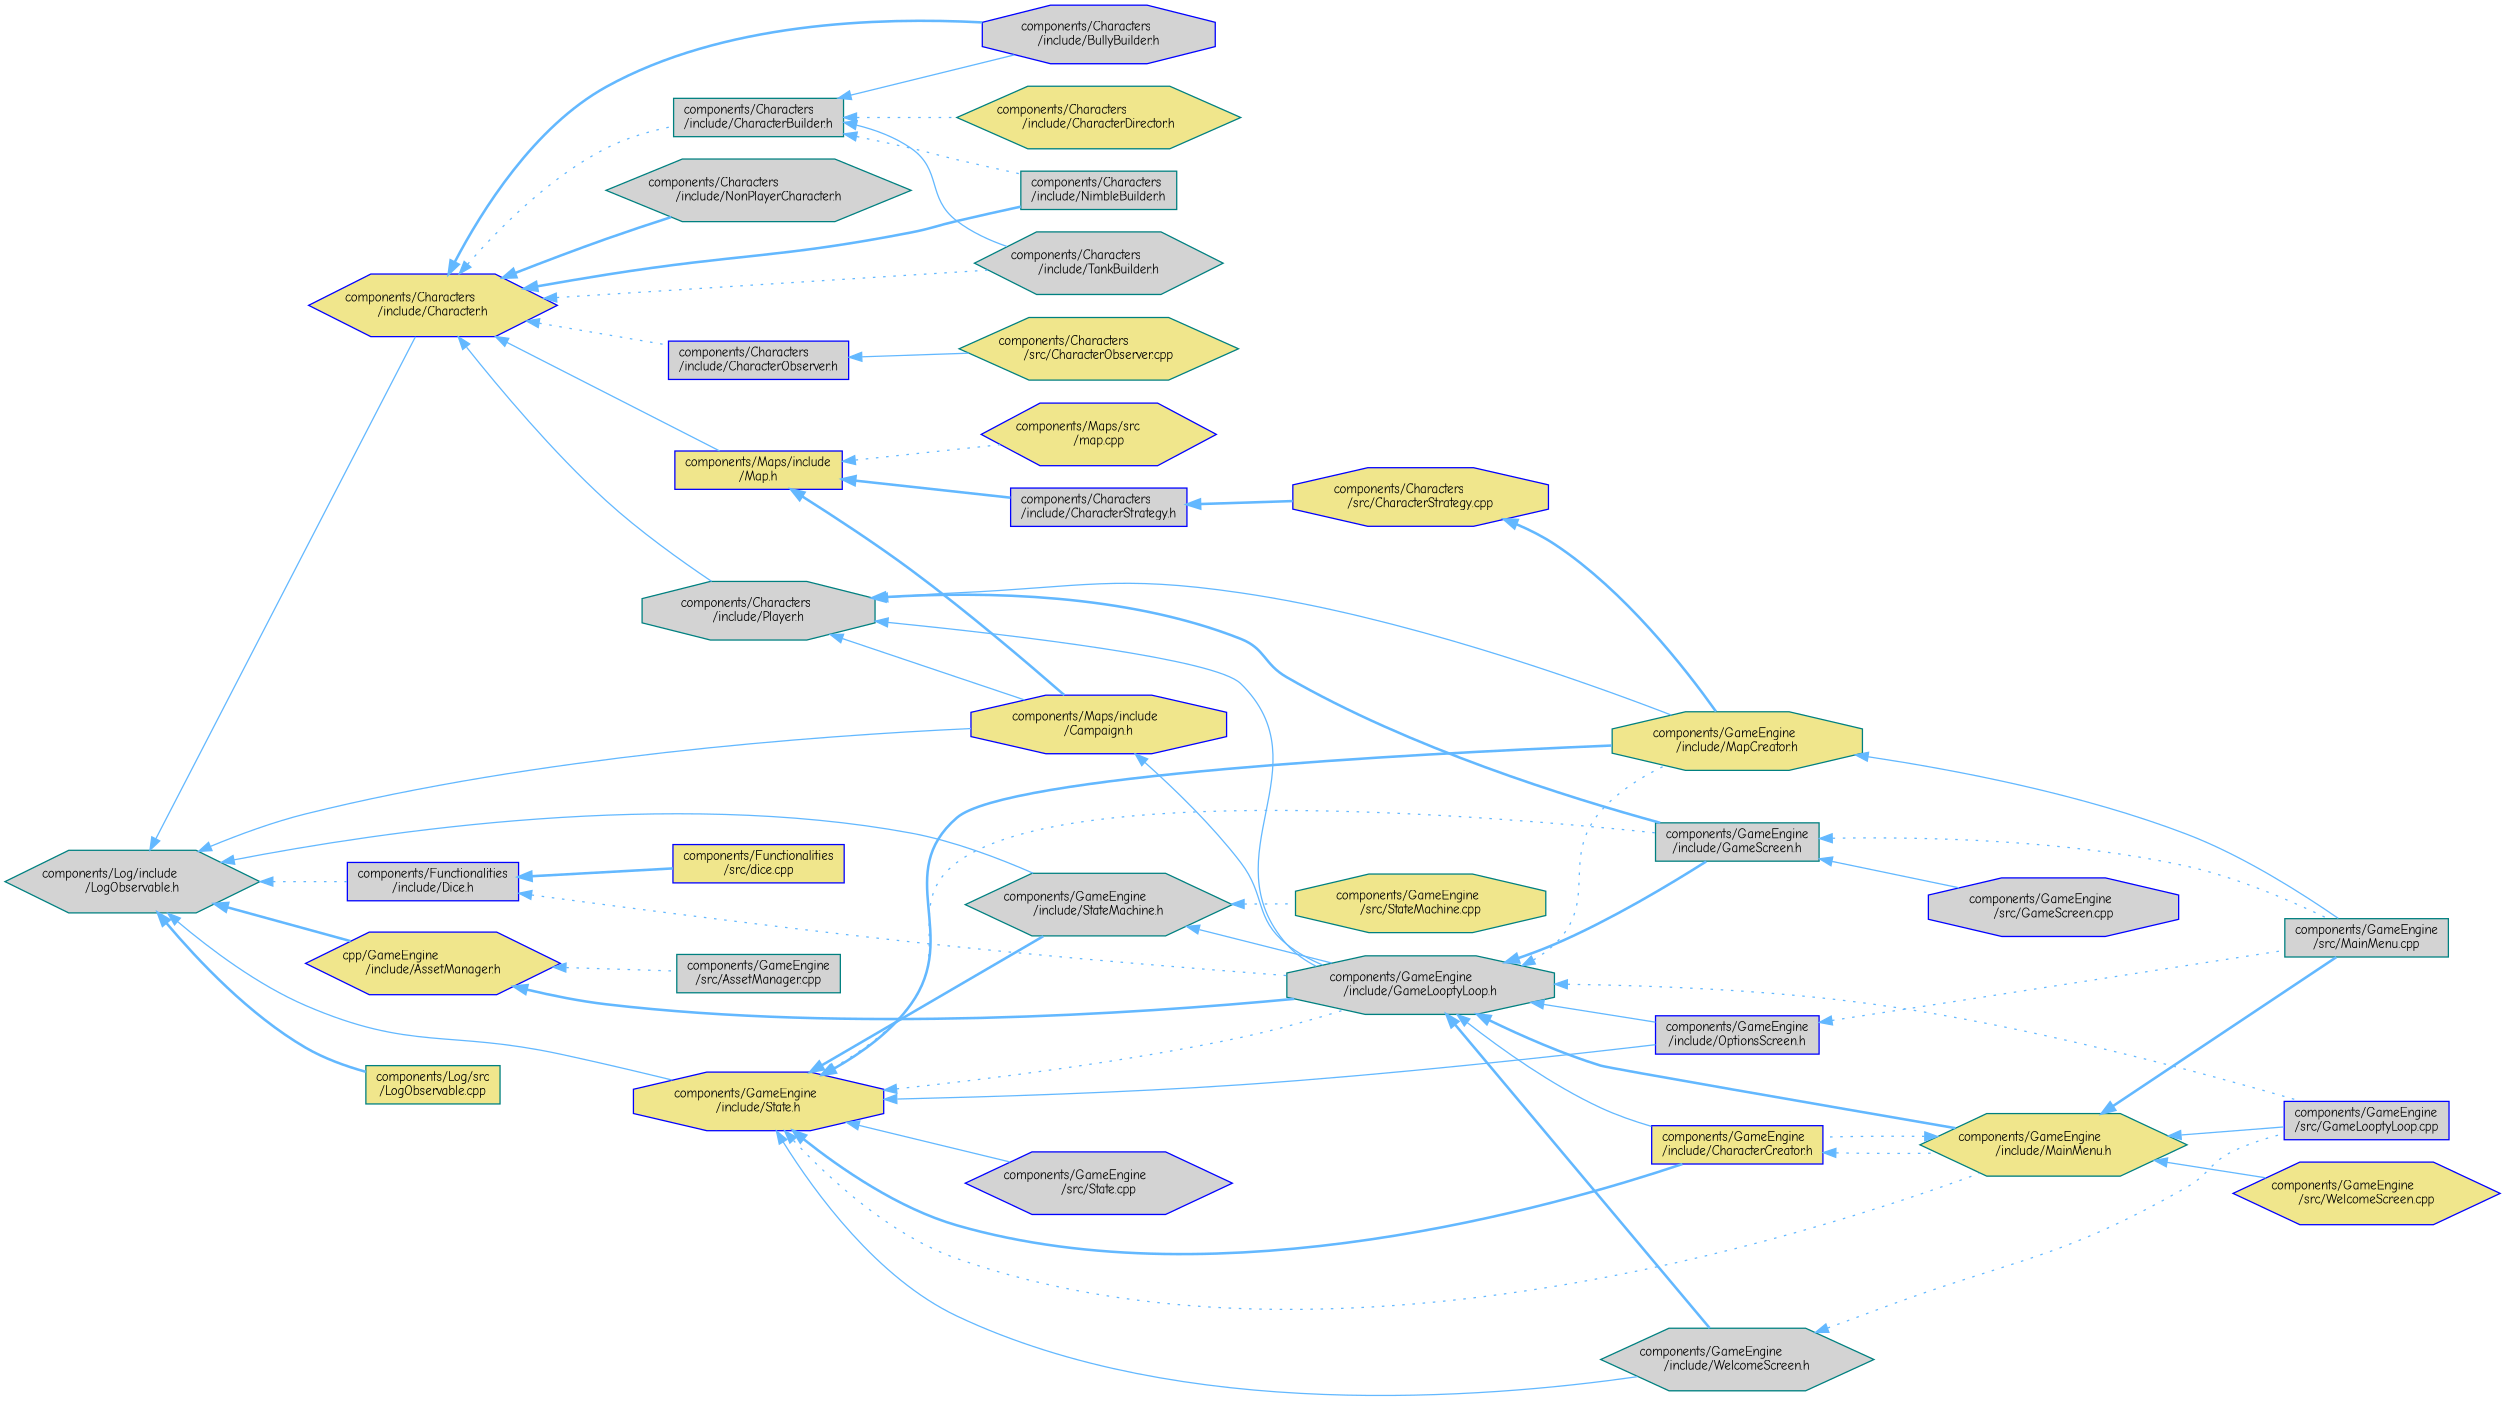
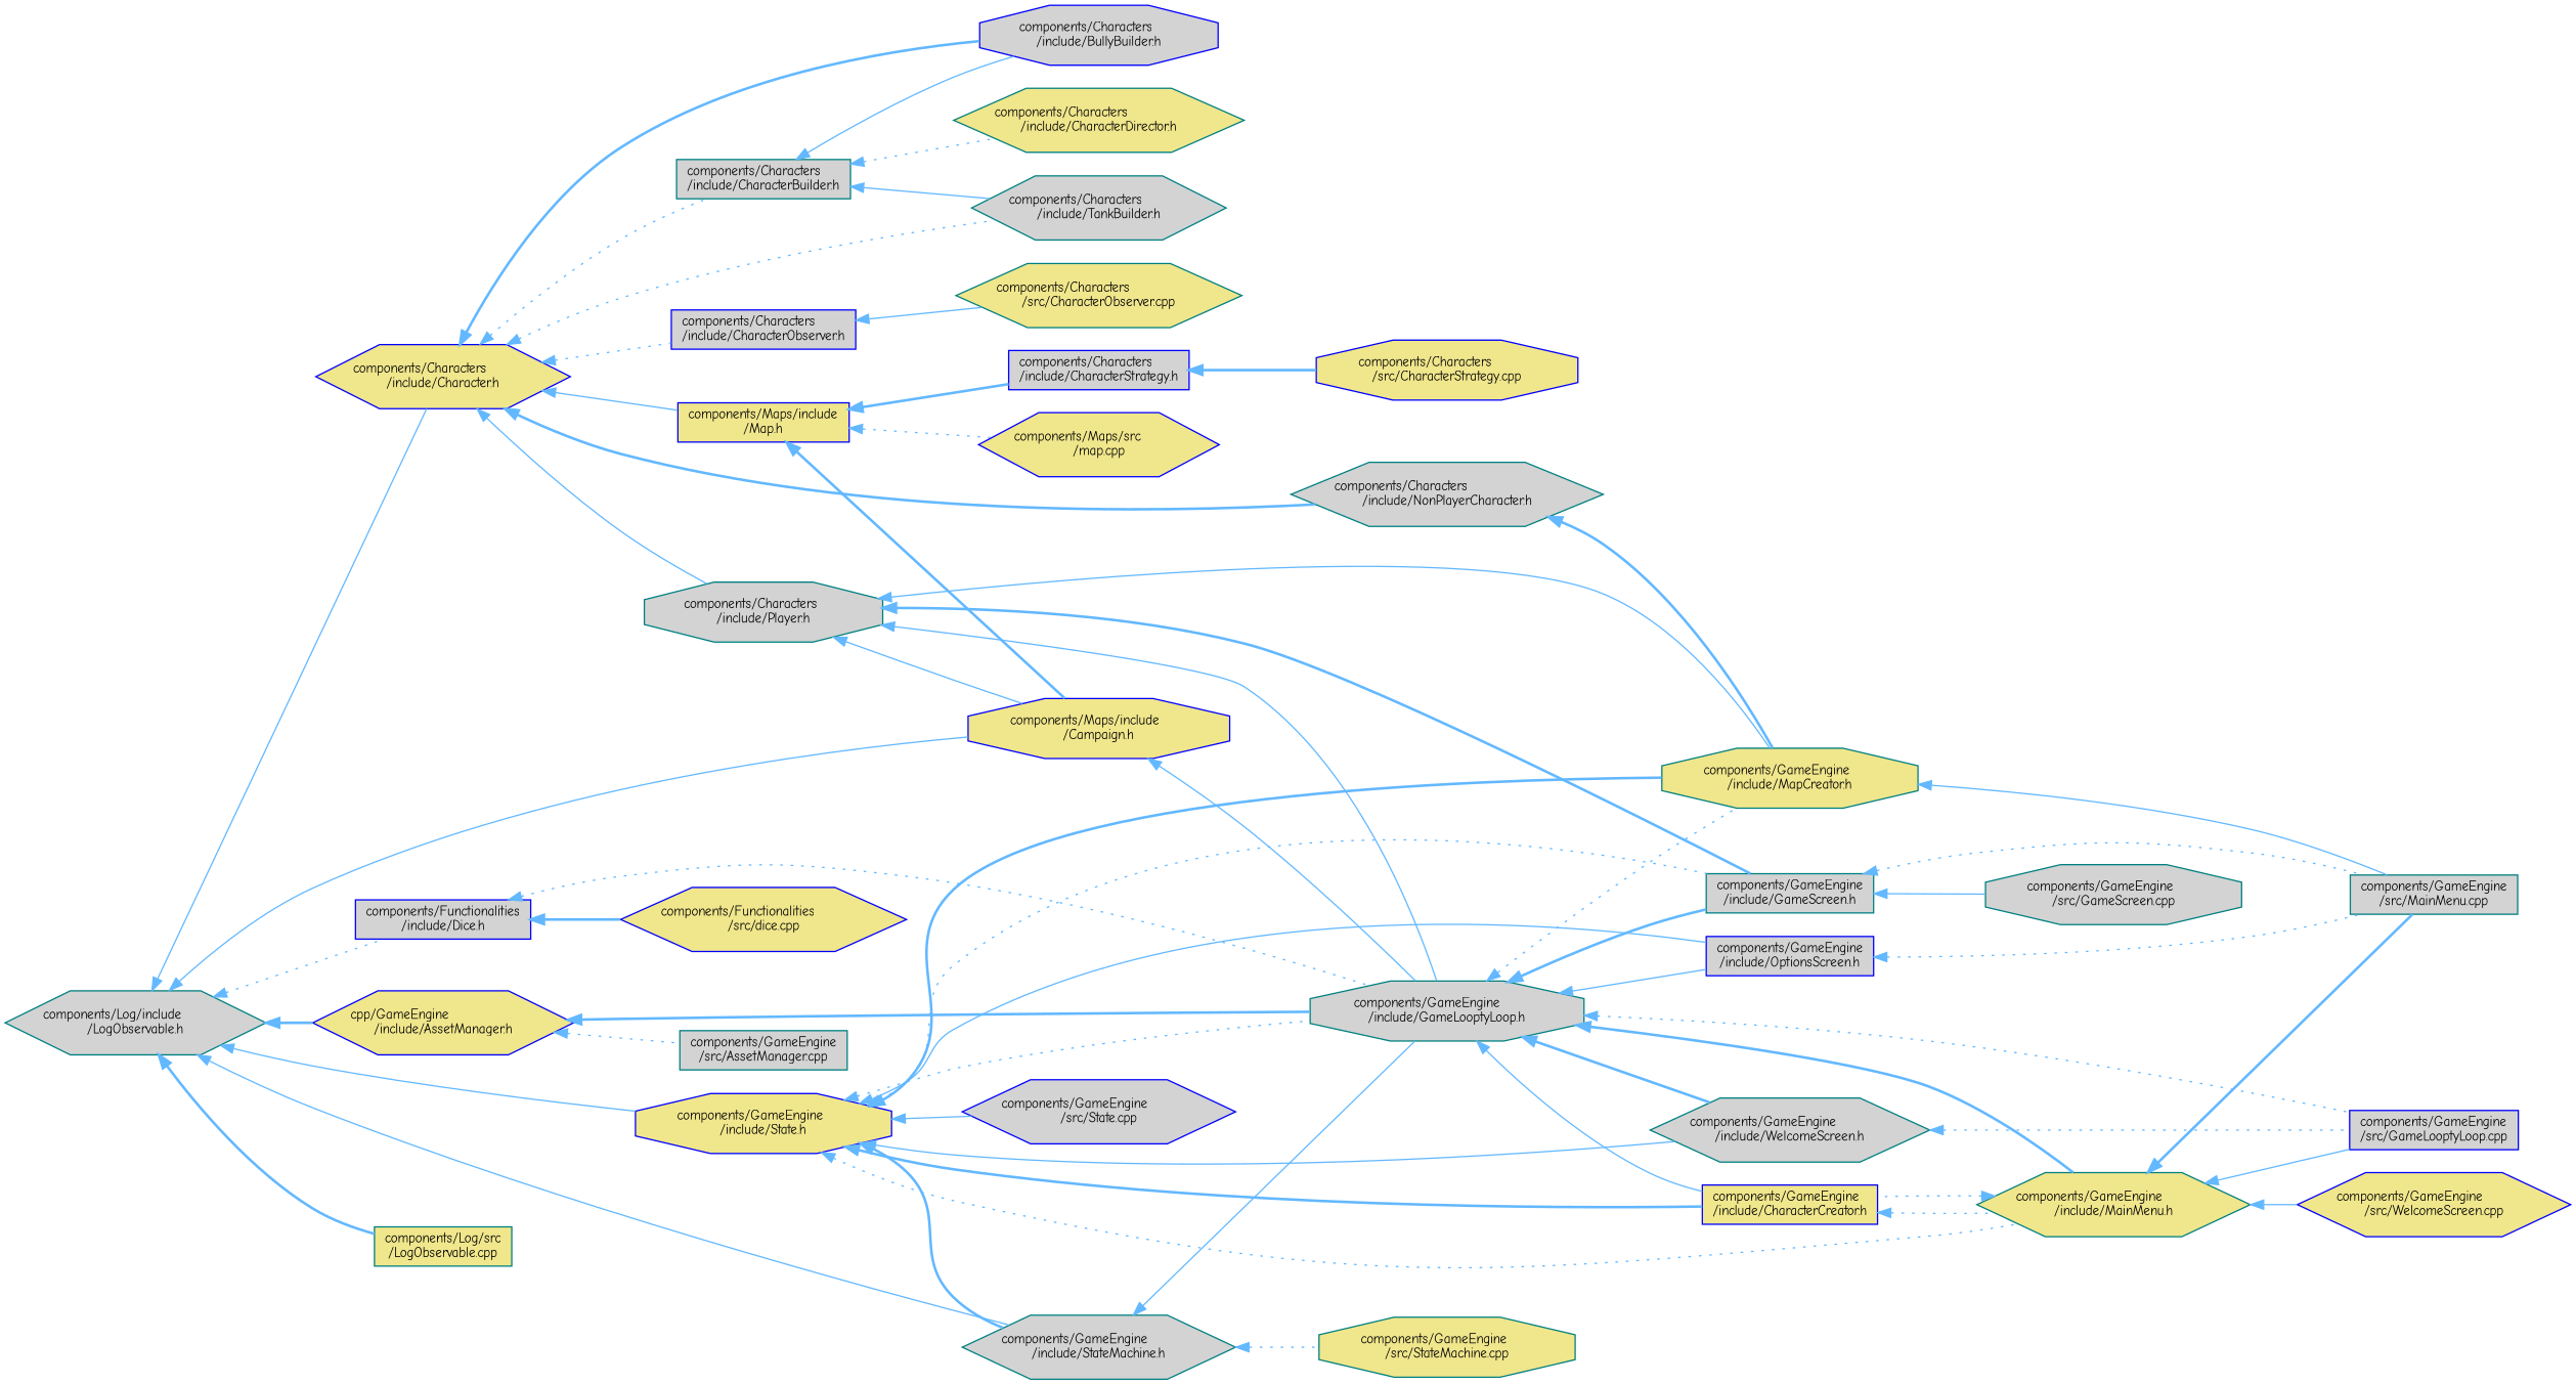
  digraph {
    fontname="Comic Neue"
    rankdir=LR
    node [color=teal fillcolor=lightgrey fontname="Comic Neue" fontsize=10 shape=hexagon style=filled]
    edge [color=steelblue1 dir=back fontname="Comic Neue" fontsize=10 labelfontname=Helvetica labelfontsize=10 style=solid]
    n1 [fontcolor=black height=0.2 label="components/Log/include\l/LogObservable.h" width=0.4]
    n2 [color=blue fillcolor=khaki height=0.2 label="components/Characters\l/include/Character.h" width=0.4]
    n3 [color=blue fillcolor=khaki height=0.2 label="components/Maps/include\l/Campaign.h" shape=octagon width=0.4]
    n4 [color=blue height=0.2 label="components/Functionalities\l/include/Dice.h" shape=box width=0.4]
    n5 [color=blue fillcolor=khaki height=0.2 label="cpp/GameEngine\l/include/AssetManager.h" width=0.4]
    n6 [color=blue fillcolor=khaki height=0.2 label="components/GameEngine\l/include/State.h" shape=octagon width=0.4]
    n7 [height=0.2 label="components/GameEngine\l/include/StateMachine.h" width=0.4]
    n8 [fillcolor=khaki height=0.2 label="components/Log/src\l/LogObservable.cpp" shape=box width=0.4]
    n9 [color=blue height=0.2 label="components/Characters\l/include/BullyBuilder.h" shape=octagon width=0.4]
    n10 [height=0.2 label="components/Characters\l/include/CharacterBuilder.h" shape=box width=0.4]
-   n11 [height=0.2 label="components/Characters\l/include/NimbleBuilder.h" shape=box width=0.4]
    n12 [height=0.2 label="components/Characters\l/include/TankBuilder.h" width=0.4]
    n13 [color=blue height=0.2 label="components/Characters\l/include/CharacterObserver.h" shape=box width=0.4]
    n14 [height=0.2 label="components/Characters\l/include/NonPlayerCharacter.h" width=0.4]
    n15 [height=0.2 label="components/Characters\l/include/Player.h" shape=octagon width=0.4]
    n16 [color=blue fillcolor=khaki height=0.2 label="components/Maps/include\l/Map.h" shape=box width=0.4]
    n17 [height=0.2 label="components/GameEngine\l/include/GameLooptyLoop.h" shape=octagon width=0.4]
-   n18 [color=blue fillcolor=khaki height=0.2 label="components/Functionalities\l/src/dice.cpp" shape=box width=0.4]
+   n18 [color=blue fillcolor=khaki height=0.2 label="components/Functionalities\l/src/dice.cpp" width=0.4]
    n19 [height=0.2 label="components/GameEngine\l/src/AssetManager.cpp" shape=box width=0.4]
    n20 [fillcolor=khaki height=0.2 label="components/GameEngine\l/include/MapCreator.h" shape=octagon width=0.4]
    n21 [height=0.2 label="components/GameEngine\l/include/GameScreen.h" shape=box width=0.4]
    n22 [color=blue fillcolor=khaki height=0.2 label="components/GameEngine\l/include/CharacterCreator.h" shape=box width=0.4]
    n23 [fillcolor=khaki height=0.2 label="components/GameEngine\l/include/MainMenu.h" width=0.4]
    n24 [color=blue height=0.2 label="components/GameEngine\l/include/OptionsScreen.h" shape=box width=0.4]
    n25 [height=0.2 label="components/GameEngine\l/include/WelcomeScreen.h" width=0.4]
    n26 [color=blue height=0.2 label="components/GameEngine\l/src/State.cpp" width=0.4]
    n27 [fillcolor=khaki height=0.2 label="components/GameEngine\l/src/StateMachine.cpp" shape=octagon width=0.4]
    n28 [fillcolor=khaki height=0.2 label="components/Characters\l/include/CharacterDirector.h" width=0.4]
    n29 [fillcolor=khaki height=0.2 label="components/Characters\l/src/CharacterObserver.cpp" width=0.4]
    n30 [color=blue height=0.2 label="components/Characters\l/include/CharacterStrategy.h" shape=box width=0.4]
    n31 [color=blue fillcolor=khaki height=0.2 label="components/Maps/src\l/map.cpp" width=0.4]
    n32 [height=0.2 label="components/GameEngine\l/src/MainMenu.cpp" shape=box width=0.4]
    n33 [color=blue height=0.2 label="components/GameEngine\l/src/GameLooptyLoop.cpp" shape=box width=0.4]
-   n34 [color=blue height=0.2 label="components/GameEngine\l/src/GameScreen.cpp" shape=octagon width=0.4]
+   n34 [height=0.2 label="components/GameEngine\l/src/GameScreen.cpp" shape=octagon width=0.4]
    n35 [color=blue fillcolor=khaki height=0.2 label="components/GameEngine\l/src/WelcomeScreen.cpp" width=0.4]
    n36 [color=blue fillcolor=khaki height=0.2 label="components/Characters\l/src/CharacterStrategy.cpp" shape=octagon width=0.4]
    n1 -> n2
    n1 -> n3
    n1 -> n4 [style=dotted]
    n1 -> n5 [style=bold]
    n1 -> n6
    n1 -> n7
    n1 -> n8 [style=bold]
    n2 -> n9 [style=bold]
    n2 -> n10 [style=dotted]
-   n2 -> n11 [style=bold]
    n2 -> n12 [style=dotted]
    n2 -> n13 [style=dotted]
    n2 -> n14 [style=bold]
    n2 -> n15
    n2 -> n16
    n3 -> n17
    n4 -> n17 [style=dotted]
    n4 -> n18 [style=bold]
    n5 -> n17 [style=bold]
    n5 -> n19 [style=dotted]
    n6 -> n7 [style=bold]
    n6 -> n17 [style=dotted]
    n6 -> n20 [style=bold]
    n6 -> n21 [style=dotted]
    n6 -> n22 [style=bold]
    n6 -> n23 [style=dotted]
    n6 -> n24
    n6 -> n25
    n6 -> n26
    n7 -> n17
    n7 -> n27 [style=dotted]
    n10 -> n9
-   n10 -> n11 [style=dotted]
    n10 -> n12
    n10 -> n28 [style=dotted]
    n13 -> n29
-   n36 -> n20 [style=bold]
+   n14 -> n20 [style=bold]
    n15 -> n3
    n15 -> n17
    n15 -> n20
    n15 -> n21 [style=bold]
    n16 -> n3 [style=bold]
    n16 -> n30 [style=bold]
    n16 -> n31 [style=dotted]
    n17 -> n20 [style=dotted]
    n17 -> n21 [style=bold]
    n17 -> n22
    n17 -> n23 [style=bold]
    n17 -> n24
    n17 -> n25 [style=bold]
    n17 -> n33 [style=dotted]
    n20 -> n32
    n21 -> n32 [style=dotted]
    n21 -> n34
    n22 -> n23 [style=dotted]
    n23 -> n22 [style=dotted]
    n23 -> n32 [style=bold]
    n23 -> n33
    n23 -> n35
    n24 -> n32 [style=dotted]
    n25 -> n33 [style=dotted]
    n30 -> n36 [style=bold]
  }
